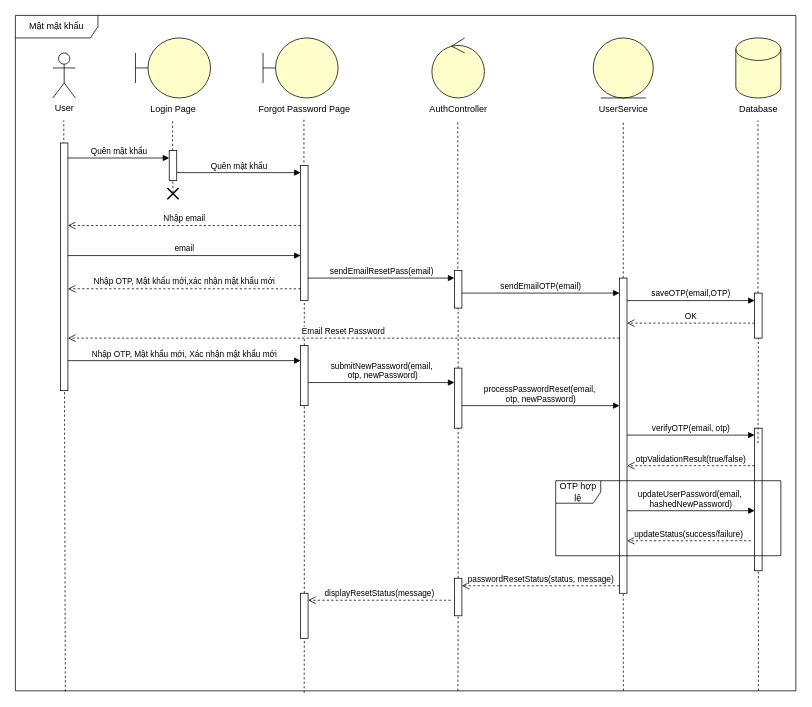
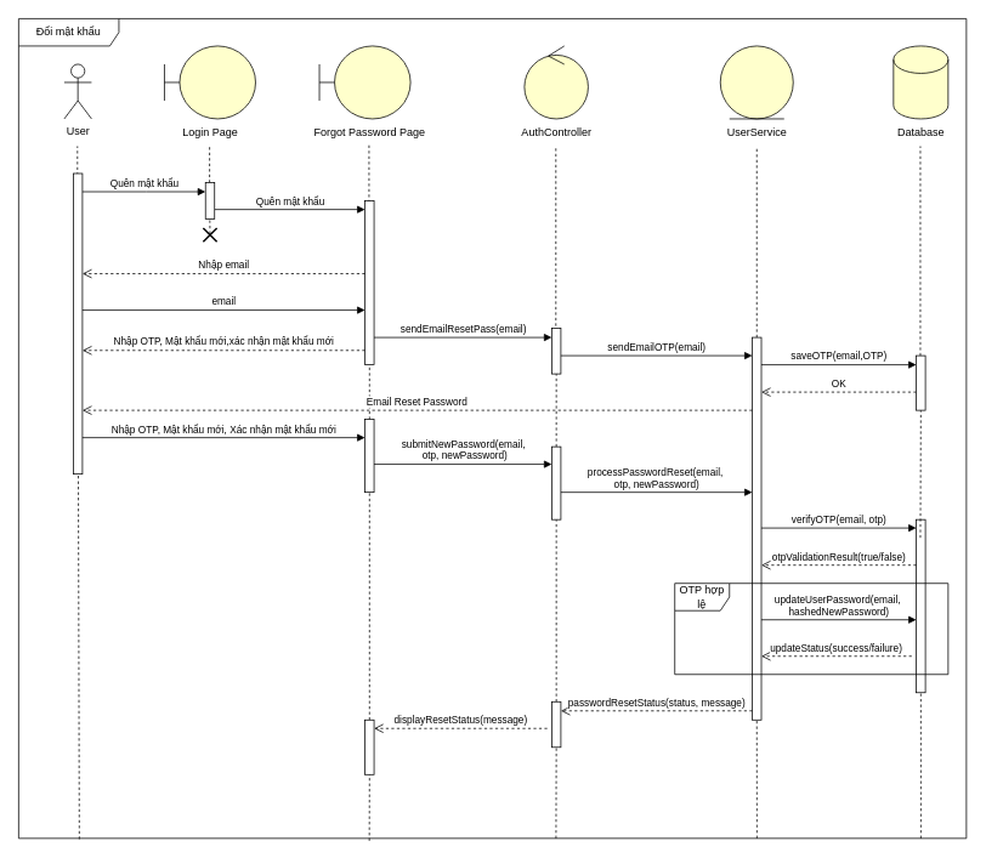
  <mxCell id="0" />
  <mxCell id="1" parent="0" />
  <mxCell id="2" value="User" style="shape=umlActor;verticalLabelPosition=bottom;verticalAlign=top;html=1;outlineConnect=0;" parent="1" vertex="1"><mxGeometry x="70" y="70" width="30" height="60" as="geometry" /></mxCell>
  <mxCell id="3" value="" style="endArrow=none;dashed=1;html=1;rounded=0;entryX=0.5;entryY=0.5;entryDx=0;entryDy=0;entryPerimeter=0;" parent="1" edge="1"><mxGeometry width="50" height="50" relative="1" as="geometry"><mxPoint x="84.5" y="240" as="sourcePoint" /><mxPoint x="84.5" y="160" as="targetPoint" /></mxGeometry></mxCell>
  <mxCell id="4" value="" style="shape=cylinder3;whiteSpace=wrap;html=1;boundedLbl=1;backgroundOutline=1;size=15;fillColor=light-dark(#FFFFCC,#FFFFCC);" parent="1" vertex="1"><mxGeometry x="980" y="50" width="60" height="80" as="geometry" /></mxCell>
  <mxCell id="5" value="" style="endArrow=none;dashed=1;html=1;rounded=0;entryX=0.502;entryY=1.013;entryDx=0;entryDy=0;entryPerimeter=0;" parent="1" source="52" edge="1"><mxGeometry width="50" height="50" relative="1" as="geometry"><mxPoint x="229.5" y="228.96" as="sourcePoint" /><mxPoint x="229.5" y="160" as="targetPoint" /></mxGeometry></mxCell>
  <mxCell id="6" value="" style="endArrow=none;dashed=1;html=1;rounded=0;entryX=0.496;entryY=0.983;entryDx=0;entryDy=0;entryPerimeter=0;" parent="1" edge="1"><mxGeometry width="50" height="50" relative="1" as="geometry"><mxPoint x="404.5" y="240" as="sourcePoint" /><mxPoint x="404.5" y="158.64" as="targetPoint" /></mxGeometry></mxCell>
  <mxCell id="7" value="" style="endArrow=none;dashed=1;html=1;rounded=0;entryX=0.503;entryY=0.983;entryDx=0;entryDy=0;entryPerimeter=0;" parent="1" edge="1"><mxGeometry width="50" height="50" relative="1" as="geometry"><mxPoint x="609.5" y="381.36" as="sourcePoint" /><mxPoint x="609.5" y="160" as="targetPoint" /></mxGeometry></mxCell>
  <mxCell id="8" value="" style="endArrow=none;dashed=1;html=1;rounded=0;entryX=0.5;entryY=1;entryDx=0;entryDy=0;" parent="1" source="23" edge="1"><mxGeometry width="50" height="50" relative="1" as="geometry"><mxPoint x="830" y="530" as="sourcePoint" /><mxPoint x="830" y="160" as="targetPoint" /></mxGeometry></mxCell>
  <mxCell id="9" value="" style="endArrow=none;dashed=1;html=1;rounded=0;entryX=0.5;entryY=1;entryDx=0;entryDy=0;entryPerimeter=0;" parent="1" source="63" edge="1"><mxGeometry width="50" height="50" relative="1" as="geometry"><mxPoint x="1009.5" y="590" as="sourcePoint" /><mxPoint x="1009.5" y="160" as="targetPoint" /></mxGeometry></mxCell>
  <mxCell id="10" value="" style="endArrow=none;dashed=1;html=1;rounded=0;entryX=0.5;entryY=0.5;entryDx=0;entryDy=0;entryPerimeter=0;exitX=0.064;exitY=1.001;exitDx=0;exitDy=0;exitPerimeter=0;" parent="1" source="64" target="11" edge="1"><mxGeometry width="50" height="50" relative="1" as="geometry"><mxPoint x="85" y="810" as="sourcePoint" /><mxPoint x="85" y="130" as="targetPoint" /></mxGeometry></mxCell>
  <mxCell id="11" value="" style="html=1;points=[[0,0,0,0,5],[0,1,0,0,-5],[1,0,0,0,5],[1,1,0,0,-5]];perimeter=orthogonalPerimeter;outlineConnect=0;targetShapes=umlLifeline;portConstraint=eastwest;newEdgeStyle={&quot;curved&quot;:0,&quot;rounded&quot;:0};" parent="1" vertex="1"><mxGeometry x="80" y="190" width="10" height="330" as="geometry" /></mxCell>
  <mxCell id="12" value="" style="endArrow=none;dashed=1;html=1;rounded=0;entryX=0.5;entryY=1;entryDx=0;entryDy=0;exitX=0.5;exitY=0.42;exitDx=0;exitDy=0;exitPerimeter=0;" parent="1" edge="1" source="53"><mxGeometry width="50" height="50" relative="1" as="geometry"><mxPoint x="229.833" y="250" as="sourcePoint" /><mxPoint x="229.5" y="220" as="targetPoint" /></mxGeometry></mxCell>
  <mxCell id="13" value="Quên mật khẩu" style="html=1;verticalAlign=bottom;endArrow=block;curved=0;rounded=0;" parent="1" edge="1"><mxGeometry width="80" relative="1" as="geometry"><mxPoint x="90" y="210" as="sourcePoint" /><mxPoint x="225" y="210" as="targetPoint" /><Array as="points"><mxPoint x="160" y="210" /></Array></mxGeometry></mxCell>
  <mxCell id="14" value="" style="endArrow=none;dashed=1;html=1;rounded=0;entryX=0.5;entryY=1;entryDx=0;entryDy=0;" parent="1" source="27" target="15" edge="1"><mxGeometry width="50" height="50" relative="1" as="geometry"><mxPoint x="405" y="720" as="sourcePoint" /><mxPoint x="470" y="160" as="targetPoint" /></mxGeometry></mxCell>
  <mxCell id="15" value="" style="html=1;points=[[0,0,0,0,5],[0,1,0,0,-5],[1,0,0,0,5],[1,1,0,0,-5]];perimeter=orthogonalPerimeter;outlineConnect=0;targetShapes=umlLifeline;portConstraint=eastwest;newEdgeStyle={&quot;curved&quot;:0,&quot;rounded&quot;:0};" parent="1" vertex="1"><mxGeometry x="400" y="220" width="10" height="180" as="geometry" /></mxCell>
  <mxCell id="16" value="Quên mật khẩu" style="html=1;verticalAlign=bottom;endArrow=block;curved=0;rounded=0;" parent="1" edge="1"><mxGeometry width="80" relative="1" as="geometry"><mxPoint x="235" y="229.5" as="sourcePoint" /><mxPoint x="400" y="229.5" as="targetPoint" /></mxGeometry></mxCell>
  <mxCell id="17" value="Nhập&amp;nbsp;&lt;span style=&quot;background-color: light-dark(#ffffff, var(--ge-dark-color, #121212)); color: light-dark(rgb(0, 0, 0), rgb(255, 255, 255));&quot;&gt;email&lt;/span&gt;" style="html=1;verticalAlign=bottom;endArrow=open;dashed=1;endSize=8;curved=0;rounded=0;" parent="1" edge="1"><mxGeometry relative="1" as="geometry"><mxPoint x="400" y="300" as="sourcePoint" /><mxPoint x="90" y="300" as="targetPoint" /></mxGeometry></mxCell>
  <mxCell id="18" value="email" style="html=1;verticalAlign=bottom;endArrow=block;curved=0;rounded=0;" parent="1" target="15" edge="1"><mxGeometry width="80" relative="1" as="geometry"><mxPoint x="90" y="340" as="sourcePoint" /><mxPoint x="380" y="340" as="targetPoint" /></mxGeometry></mxCell>
  <mxCell id="19" value="" style="endArrow=none;dashed=1;html=1;rounded=0;entryX=0.5;entryY=1;entryDx=0;entryDy=0;" parent="1" source="31" target="20" edge="1"><mxGeometry width="50" height="50" relative="1" as="geometry"><mxPoint x="610" y="720" as="sourcePoint" /><mxPoint x="610" y="160" as="targetPoint" /></mxGeometry></mxCell>
  <mxCell id="20" value="" style="html=1;points=[[0,0,0,0,5],[0,1,0,0,-5],[1,0,0,0,5],[1,1,0,0,-5]];perimeter=orthogonalPerimeter;outlineConnect=0;targetShapes=umlLifeline;portConstraint=eastwest;newEdgeStyle={&quot;curved&quot;:0,&quot;rounded&quot;:0};" parent="1" vertex="1"><mxGeometry x="605" y="360" width="10" height="50" as="geometry" /></mxCell>
  <mxCell id="21" value="sendEmailResetPass(email)" style="html=1;verticalAlign=bottom;endArrow=block;curved=0;rounded=0;" parent="1" target="20" edge="1"><mxGeometry width="80" relative="1" as="geometry"><mxPoint x="410" y="370" as="sourcePoint" /><mxPoint x="490" y="370" as="targetPoint" /></mxGeometry></mxCell>
  <mxCell id="22" value="" style="endArrow=none;dashed=1;html=1;rounded=0;entryX=0.5;entryY=1;entryDx=0;entryDy=0;exitX=0.779;exitY=1;exitDx=0;exitDy=0;exitPerimeter=0;" parent="1" target="23" edge="1" source="64"><mxGeometry width="50" height="50" relative="1" as="geometry"><mxPoint x="830" y="930" as="sourcePoint" /><mxPoint x="830" y="160" as="targetPoint" /></mxGeometry></mxCell>
  <mxCell id="23" value="" style="html=1;points=[[0,0,0,0,5],[0,1,0,0,-5],[1,0,0,0,5],[1,1,0,0,-5]];perimeter=orthogonalPerimeter;outlineConnect=0;targetShapes=umlLifeline;portConstraint=eastwest;newEdgeStyle={&quot;curved&quot;:0,&quot;rounded&quot;:0};" parent="1" vertex="1"><mxGeometry x="825" y="370" width="10" height="420" as="geometry" /></mxCell>
  <mxCell id="24" value="sendEmailOTP(email)" style="html=1;verticalAlign=bottom;endArrow=block;curved=0;rounded=0;" parent="1" target="23" edge="1"><mxGeometry width="80" relative="1" as="geometry"><mxPoint x="615" y="390" as="sourcePoint" /><mxPoint x="695" y="390" as="targetPoint" /></mxGeometry></mxCell>
  <mxCell id="25" value="Email Reset Password" style="html=1;verticalAlign=bottom;endArrow=open;dashed=1;endSize=8;curved=0;rounded=0;" parent="1" edge="1"><mxGeometry relative="1" as="geometry"><mxPoint x="825" y="450" as="sourcePoint" /><mxPoint x="90" y="450" as="targetPoint" /></mxGeometry></mxCell>
  <mxCell id="26" value="" style="endArrow=none;dashed=1;html=1;rounded=0;entryX=0.5;entryY=1;entryDx=0;entryDy=0;" parent="1" source="45" target="27" edge="1"><mxGeometry width="50" height="50" relative="1" as="geometry"><mxPoint x="405" y="930" as="sourcePoint" /><mxPoint x="405" y="390" as="targetPoint" /></mxGeometry></mxCell>
  <mxCell id="27" value="" style="html=1;points=[[0,0,0,0,5],[0,1,0,0,-5],[1,0,0,0,5],[1,1,0,0,-5]];perimeter=orthogonalPerimeter;outlineConnect=0;targetShapes=umlLifeline;portConstraint=eastwest;newEdgeStyle={&quot;curved&quot;:0,&quot;rounded&quot;:0};" parent="1" vertex="1"><mxGeometry x="400" y="460" width="10" height="80" as="geometry" /></mxCell>
  <mxCell id="28" value="Nhập OTP, Mật khẩu mới, Xác nhận mật khẩu mới" style="html=1;verticalAlign=bottom;endArrow=block;curved=0;rounded=0;" parent="1" target="27" edge="1"><mxGeometry x="0.003" width="80" relative="1" as="geometry"><mxPoint x="90" y="480" as="sourcePoint" /><mxPoint x="170" y="480" as="targetPoint" /><mxPoint as="offset" /></mxGeometry></mxCell>
  <mxCell id="29" value="Nhập OTP, Mật khẩu mới,xác nhận mật khẩu mới" style="html=1;verticalAlign=bottom;endArrow=open;dashed=1;endSize=8;curved=0;rounded=0;" parent="1" target="11" edge="1"><mxGeometry relative="1" as="geometry"><mxPoint x="400" y="384.23" as="sourcePoint" /><mxPoint x="320" y="384.23" as="targetPoint" /></mxGeometry></mxCell>
  <mxCell id="30" value="" style="endArrow=none;dashed=1;html=1;rounded=0;entryX=0.5;entryY=1;entryDx=0;entryDy=0;" parent="1" source="43" target="31" edge="1"><mxGeometry width="50" height="50" relative="1" as="geometry"><mxPoint x="610" y="930" as="sourcePoint" /><mxPoint x="610" y="410" as="targetPoint" /></mxGeometry></mxCell>
  <mxCell id="31" value="" style="html=1;points=[[0,0,0,0,5],[0,1,0,0,-5],[1,0,0,0,5],[1,1,0,0,-5]];perimeter=orthogonalPerimeter;outlineConnect=0;targetShapes=umlLifeline;portConstraint=eastwest;newEdgeStyle={&quot;curved&quot;:0,&quot;rounded&quot;:0};" parent="1" vertex="1"><mxGeometry x="605" y="490" width="10" height="80" as="geometry" /></mxCell>
  <mxCell id="32" value="submitNewPassword(email,&lt;div&gt;&amp;nbsp;otp, newPassword)&lt;/div&gt;" style="html=1;verticalAlign=bottom;endArrow=block;curved=0;rounded=0;" parent="1" target="31" edge="1"><mxGeometry width="80" relative="1" as="geometry"><mxPoint x="410" y="509.23" as="sourcePoint" /><mxPoint x="490" y="509.23" as="targetPoint" /></mxGeometry></mxCell>
  <mxCell id="33" value="processPasswordReset(email,&amp;nbsp;&lt;div&gt;otp, newPassword)&lt;/div&gt;" style="html=1;verticalAlign=bottom;endArrow=block;curved=0;rounded=0;" parent="1" target="23" edge="1"><mxGeometry x="-0.004" width="80" relative="1" as="geometry"><mxPoint x="615" y="540" as="sourcePoint" /><mxPoint x="820" y="540" as="targetPoint" /><mxPoint as="offset" /></mxGeometry></mxCell>
  <mxCell id="34" value="verifyOTP(email, otp)" style="html=1;verticalAlign=bottom;endArrow=block;curved=0;rounded=0;" parent="1" target="36" edge="1"><mxGeometry width="80" relative="1" as="geometry"><mxPoint x="835" y="579.23" as="sourcePoint" /><mxPoint x="915" y="579.23" as="targetPoint" /></mxGeometry></mxCell>
  <mxCell id="35" value="" style="endArrow=none;dashed=1;html=1;rounded=0;entryX=0.5;entryY=1;entryDx=0;entryDy=0;entryPerimeter=0;exitX=0.952;exitY=1;exitDx=0;exitDy=0;exitPerimeter=0;" parent="1" target="36" edge="1" source="64"><mxGeometry width="50" height="50" relative="1" as="geometry"><mxPoint x="1010" y="880" as="sourcePoint" /><mxPoint x="1010" y="170" as="targetPoint" /></mxGeometry></mxCell>
  <mxCell id="36" value="" style="html=1;points=[[0,0,0,0,5],[0,1,0,0,-5],[1,0,0,0,5],[1,1,0,0,-5]];perimeter=orthogonalPerimeter;outlineConnect=0;targetShapes=umlLifeline;portConstraint=eastwest;newEdgeStyle={&quot;curved&quot;:0,&quot;rounded&quot;:0};" parent="1" vertex="1"><mxGeometry x="1005" y="570" width="10" height="190" as="geometry" /></mxCell>
  <mxCell id="37" value="otpValidationResult(true/false)" style="html=1;verticalAlign=bottom;endArrow=open;dashed=1;endSize=8;curved=0;rounded=0;" parent="1" target="23" edge="1"><mxGeometry x="-0.004" relative="1" as="geometry"><mxPoint x="1005" y="620" as="sourcePoint" /><mxPoint x="925" y="620" as="targetPoint" /><mxPoint as="offset" /></mxGeometry></mxCell>
  <mxCell id="38" value="OTP hợp lệ" style="shape=umlFrame;whiteSpace=wrap;html=1;pointerEvents=0;" parent="1" vertex="1"><mxGeometry x="740" y="640" width="300" height="100" as="geometry" /></mxCell>
  <mxCell id="39" value="updateUserPassword(email,&amp;nbsp;&lt;div&gt;hashedNewPassword)&lt;/div&gt;" style="html=1;verticalAlign=bottom;endArrow=block;curved=0;rounded=0;" parent="1" edge="1"><mxGeometry width="80" relative="1" as="geometry"><mxPoint x="835" y="680" as="sourcePoint" /><mxPoint x="1005" y="680" as="targetPoint" /></mxGeometry></mxCell>
  <mxCell id="40" value="updateStatus(success/failure)" style="html=1;verticalAlign=bottom;endArrow=open;dashed=1;endSize=8;curved=0;rounded=0;" parent="1" target="23" edge="1"><mxGeometry relative="1" as="geometry"><mxPoint x="1000" y="720" as="sourcePoint" /><mxPoint x="920" y="720" as="targetPoint" /></mxGeometry></mxCell>
  <mxCell id="41" value="passwordResetStatus(status, message)" style="html=1;verticalAlign=bottom;endArrow=open;dashed=1;endSize=8;curved=0;rounded=0;" parent="1" target="43" edge="1"><mxGeometry relative="1" as="geometry"><mxPoint x="825" y="780" as="sourcePoint" /><mxPoint x="745" y="780" as="targetPoint" /></mxGeometry></mxCell>
  <mxCell id="42" value="" style="endArrow=none;dashed=1;html=1;rounded=0;entryX=0.5;entryY=1;entryDx=0;entryDy=0;exitX=0.567;exitY=1;exitDx=0;exitDy=0;exitPerimeter=0;" parent="1" target="43" edge="1" source="64"><mxGeometry width="50" height="50" relative="1" as="geometry"><mxPoint x="610" y="930" as="sourcePoint" /><mxPoint x="610" y="570" as="targetPoint" /></mxGeometry></mxCell>
  <mxCell id="43" value="" style="html=1;points=[[0,0,0,0,5],[0,1,0,0,-5],[1,0,0,0,5],[1,1,0,0,-5]];perimeter=orthogonalPerimeter;outlineConnect=0;targetShapes=umlLifeline;portConstraint=eastwest;newEdgeStyle={&quot;curved&quot;:0,&quot;rounded&quot;:0};" parent="1" vertex="1"><mxGeometry x="605" y="770" width="10" height="50" as="geometry" /></mxCell>
  <mxCell id="44" value="" style="endArrow=none;dashed=1;html=1;rounded=0;entryX=0.5;entryY=1;entryDx=0;entryDy=0;exitX=0.37;exitY=1.003;exitDx=0;exitDy=0;exitPerimeter=0;" parent="1" target="45" edge="1" source="64"><mxGeometry width="50" height="50" relative="1" as="geometry"><mxPoint x="405" y="930" as="sourcePoint" /><mxPoint x="405" y="540" as="targetPoint" /></mxGeometry></mxCell>
  <mxCell id="45" value="" style="html=1;points=[[0,0,0,0,5],[0,1,0,0,-5],[1,0,0,0,5],[1,1,0,0,-5]];perimeter=orthogonalPerimeter;outlineConnect=0;targetShapes=umlLifeline;portConstraint=eastwest;newEdgeStyle={&quot;curved&quot;:0,&quot;rounded&quot;:0};" parent="1" vertex="1"><mxGeometry x="400" y="790" width="10" height="60" as="geometry" /></mxCell>
  <mxCell id="46" value="displayResetStatus(message)" style="html=1;verticalAlign=bottom;endArrow=open;dashed=1;endSize=8;curved=0;rounded=0;" parent="1" target="45" edge="1"><mxGeometry relative="1" as="geometry"><mxPoint x="600" y="799.29" as="sourcePoint" /><mxPoint x="520" y="799.29" as="targetPoint" /></mxGeometry></mxCell>
  <mxCell id="47" value="" style="shape=umlBoundary;whiteSpace=wrap;html=1;fillColor=light-dark(#FFFFCC,#FFFFCC);" parent="1" vertex="1"><mxGeometry x="180" y="50" width="100" height="80" as="geometry" /></mxCell>
  <mxCell id="48" value="" style="shape=umlBoundary;whiteSpace=wrap;html=1;fillColor=light-dark(#FFFFCC,#FFFFCC);" parent="1" vertex="1"><mxGeometry x="350" y="50" width="100" height="80" as="geometry" /></mxCell>
  <mxCell id="49" value="" style="ellipse;shape=umlControl;whiteSpace=wrap;html=1;fillColor=light-dark(#FFFFCC,#FFFFCC);" parent="1" vertex="1"><mxGeometry x="575" y="50" width="70" height="80" as="geometry" /></mxCell>
  <mxCell id="50" value="" style="ellipse;shape=umlEntity;whiteSpace=wrap;html=1;fillColor=light-dark(#FFFFCC,#FFFFCC);" parent="1" vertex="1"><mxGeometry x="790" y="50" width="80" height="80" as="geometry" /></mxCell>
  <mxCell id="51" value="" style="endArrow=none;dashed=1;html=1;rounded=0;entryX=0.502;entryY=1.013;entryDx=0;entryDy=0;entryPerimeter=0;" edge="1" parent="1" target="52"><mxGeometry width="50" height="50" relative="1" as="geometry"><mxPoint x="229.5" y="228.96" as="sourcePoint" /><mxPoint x="229.5" y="160" as="targetPoint" /></mxGeometry></mxCell>
  <mxCell id="52" value="" style="html=1;points=[[0,0,0,0,5],[0,1,0,0,-5],[1,0,0,0,5],[1,1,0,0,-5]];perimeter=orthogonalPerimeter;outlineConnect=0;targetShapes=umlLifeline;portConstraint=eastwest;newEdgeStyle={&quot;curved&quot;:0,&quot;rounded&quot;:0};" parent="1" vertex="1"><mxGeometry x="225" y="200" width="10" height="40" as="geometry" /></mxCell>
  <mxCell id="53" value="" style="shape=umlDestroy;whiteSpace=wrap;html=1;strokeWidth=2;targetShapes=umlLifeline;fontSize=6;" vertex="1" parent="1"><mxGeometry x="222.5" y="250" width="15" height="15" as="geometry" /></mxCell>
  <mxCell id="54" value="Login Page" style="text;html=1;align=center;verticalAlign=middle;resizable=0;points=[];autosize=1;strokeColor=none;fillColor=none;" vertex="1" parent="1"><mxGeometry x="190" y="130" width="80" height="30" as="geometry" /></mxCell>
  <mxCell id="55" value="Forgot Password Page" style="text;html=1;align=center;verticalAlign=middle;resizable=0;points=[];autosize=1;strokeColor=none;fillColor=none;" vertex="1" parent="1"><mxGeometry x="330" y="130" width="150" height="30" as="geometry" /></mxCell>
  <mxCell id="56" value="AuthController" style="text;html=1;align=center;verticalAlign=middle;resizable=0;points=[];autosize=1;strokeColor=none;fillColor=none;" vertex="1" parent="1"><mxGeometry x="560" y="130" width="100" height="30" as="geometry" /></mxCell>
  <mxCell id="57" value="&lt;span style=&quot;text-wrap-mode: wrap;&quot;&gt;UserService&lt;/span&gt;" style="text;html=1;align=center;verticalAlign=middle;resizable=0;points=[];autosize=1;strokeColor=none;fillColor=none;" vertex="1" parent="1"><mxGeometry x="785" y="130" width="90" height="30" as="geometry" /></mxCell>
  <mxCell id="58" value="&lt;span style=&quot;text-wrap-mode: wrap;&quot;&gt;Database&lt;/span&gt;" style="text;html=1;align=center;verticalAlign=middle;resizable=0;points=[];autosize=1;strokeColor=none;fillColor=none;" vertex="1" parent="1"><mxGeometry x="975" y="130" width="70" height="30" as="geometry" /></mxCell>
  <mxCell id="59" value="" style="endArrow=none;dashed=1;html=1;rounded=0;entryX=0.5;entryY=1;entryDx=0;entryDy=0;entryPerimeter=0;" edge="1" parent="1" target="63"><mxGeometry width="50" height="50" relative="1" as="geometry"><mxPoint x="1009.5" y="590" as="sourcePoint" /><mxPoint x="1009.5" y="160" as="targetPoint" /></mxGeometry></mxCell>
  <mxCell id="60" value="saveOTP(email,OTP)" style="html=1;verticalAlign=bottom;endArrow=block;curved=0;rounded=0;" edge="1" parent="1" target="63"><mxGeometry width="80" relative="1" as="geometry"><mxPoint x="835" y="400" as="sourcePoint" /><mxPoint x="915" y="400" as="targetPoint" /></mxGeometry></mxCell>
  <mxCell id="61" value="OK" style="html=1;verticalAlign=bottom;endArrow=open;dashed=1;endSize=8;curved=0;rounded=0;" edge="1" parent="1"><mxGeometry relative="1" as="geometry"><mxPoint x="1005" y="430" as="sourcePoint" /><mxPoint x="835" y="430" as="targetPoint" /></mxGeometry></mxCell>
  <mxCell id="62" value="" style="html=1;verticalAlign=bottom;endArrow=open;dashed=1;endSize=8;curved=0;rounded=0;" edge="1" parent="1" target="63"><mxGeometry relative="1" as="geometry"><mxPoint x="1005" y="430" as="sourcePoint" /><mxPoint x="835" y="430" as="targetPoint" /></mxGeometry></mxCell>
  <mxCell id="63" value="" style="html=1;points=[[0,0,0,0,5],[0,1,0,0,-5],[1,0,0,0,5],[1,1,0,0,-5]];perimeter=orthogonalPerimeter;outlineConnect=0;targetShapes=umlLifeline;portConstraint=eastwest;newEdgeStyle={&quot;curved&quot;:0,&quot;rounded&quot;:0};" vertex="1" parent="1"><mxGeometry x="1005" y="390" width="10" height="60" as="geometry" /></mxCell>
- <mxCell id="64" value="Mật mật khẩu" style="shape=umlFrame;whiteSpace=wrap;html=1;pointerEvents=0;width=110;height=30;" vertex="1" parent="1"><mxGeometry x="20" y="20" width="1040" height="900" as="geometry" /></mxCell>
+ <mxCell id="64" value="Đổi mật khẩu" style="shape=umlFrame;whiteSpace=wrap;html=1;pointerEvents=0;width=110;height=30;" vertex="1" parent="1"><mxGeometry x="20" y="20" width="1040" height="900" as="geometry" /></mxCell>
